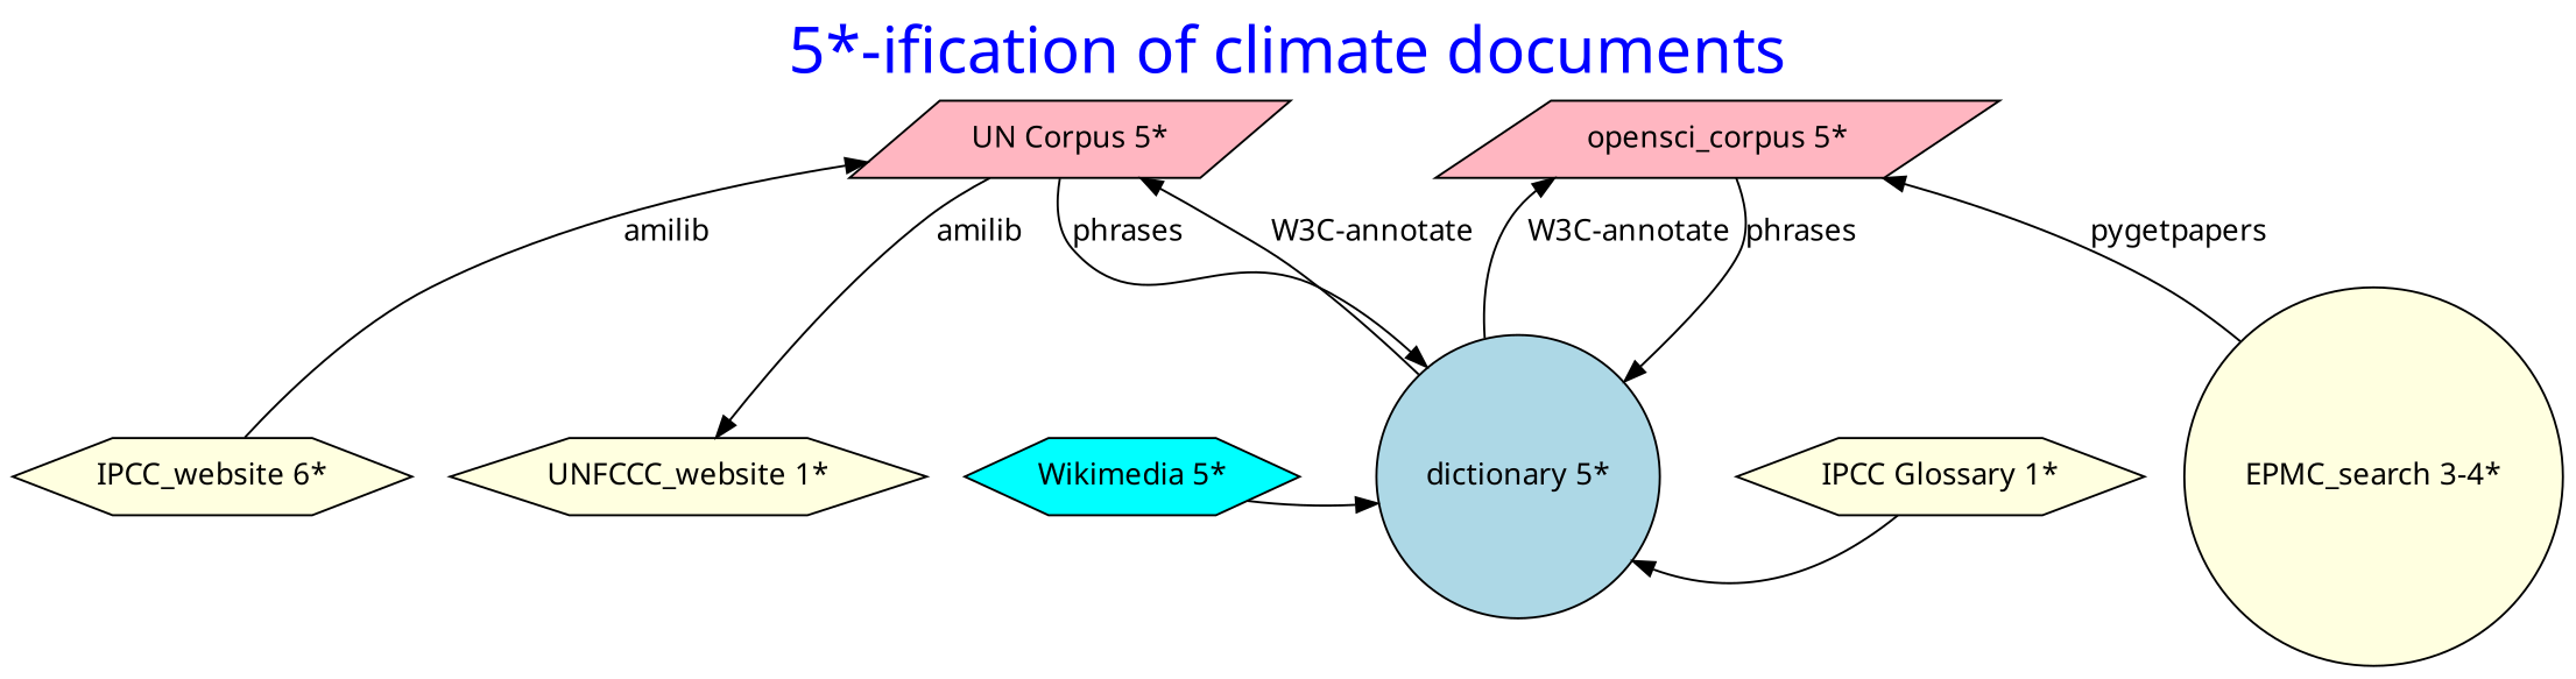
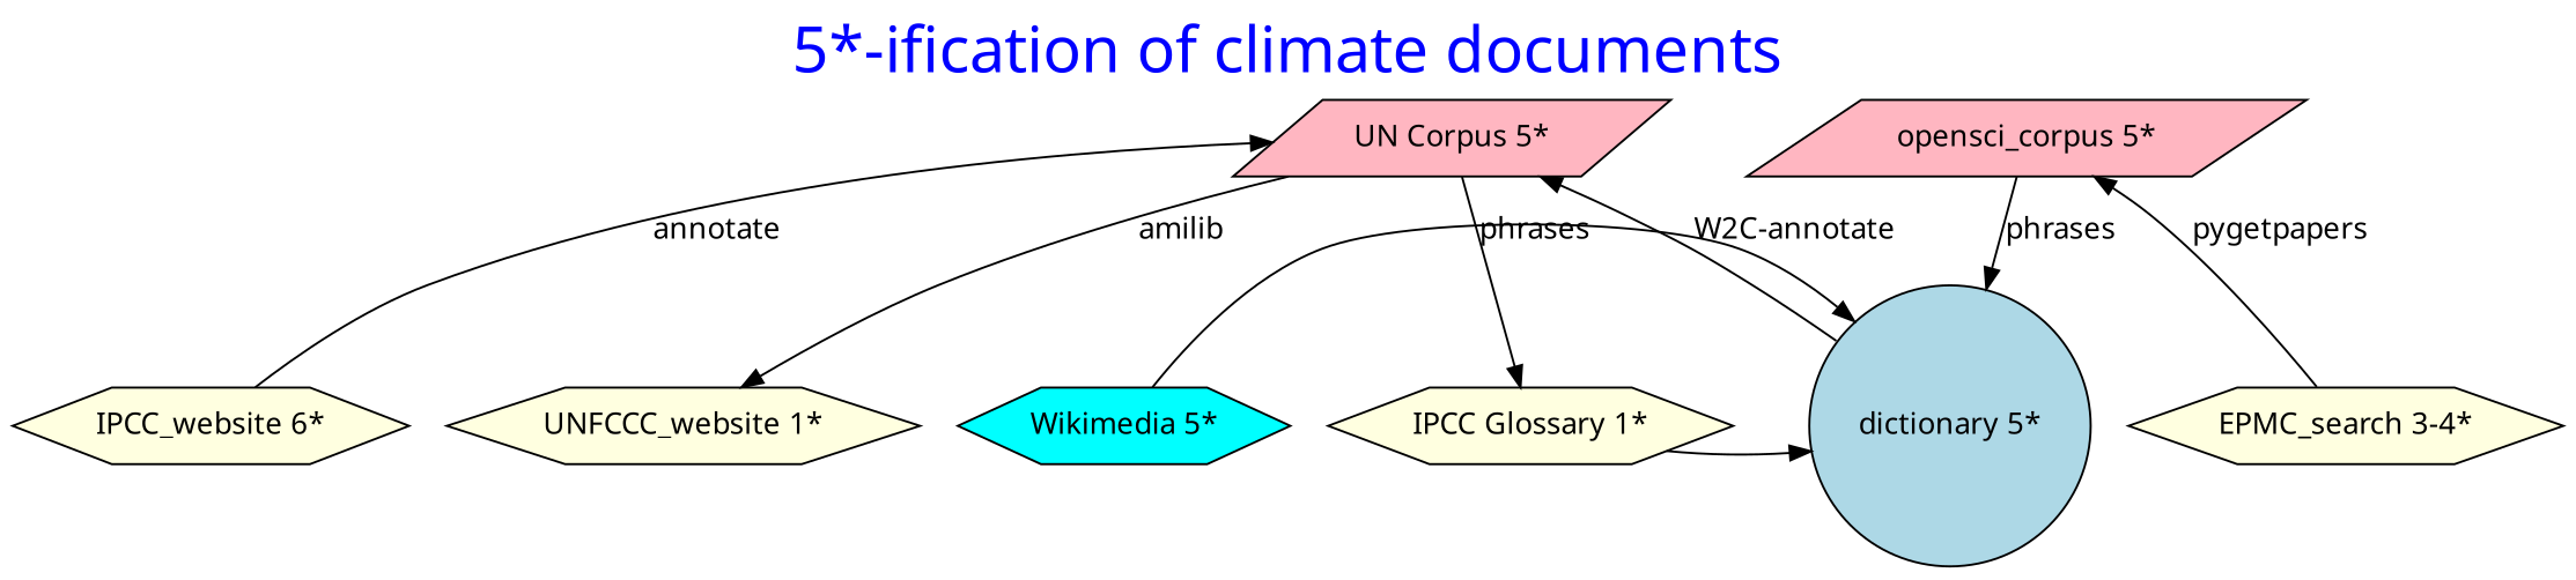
  digraph {
    compound=true
    fontcolor=blue
    fontname="Noto Sans"
    fontsize=30
    label="5*-ification of climate documents"
    labelloc=t
    rankdir=TB
    node [fillcolor=lightyellow fontname="Noto Sans" shape=hexagon style=filled]
    edge [fontname="Noto Sans" shape=box style=filled color=black]
    n1 [fillcolor=lightpink label="UN Corpus 5*" shape=parallelogram]
    n2 [fillcolor=lightpink label="opensci_corpus 5*" shape=parallelogram]
-   n3 [label="EPMC_search 3-4*" shape=circle]
+   n3 [label="EPMC_search 3-4*"]
    n4 [label="IPCC_website 6*"]
    n5 [label="UNFCCC_website 1*"]
    n6 [fillcolor=cyan label="Wikimedia 5*"]
    n7 [label="IPCC Glossary 1*"]
    n8 [fillcolor=lightblue label="dictionary 5*" shape=circle]
    subgraph sub_1 {
      color=cyan
      rank=same
      n1
      n2
    }
    subgraph sub_2 {
      rank=same
      n3
      n4
      n5
    }
    subgraph sub_3 {
      rank=same
      n6
      n7
      n8
    }
    subgraph sub_4 {
      fontcolor=lightblue
      fontsize=20
      label="\nDocuments populate dictionaries with Phrases which are\nsemantified with Wikimedia"
      labelloc=b
    }
    subgraph cluster_5 {
    }
    n1 -> n2 [style=invis color=""]
    n1 -> n5 [label=" amilib"]
-   n1 -> n8 [label="phrases   "]
+   n1 -> n7 [label="phrases   "]
    n2 -> n8 [label="phrases   "]
    n3 -> n2 [label=" pygetpapers"]
-   n4 -> n1 [label=" amilib"]
+   n4 -> n1 [label=" annotate"]
    n6 -> n8 [color=""]
    n6 -> n8 [style=invis color=""]
    n7 -> n8 [color=""]
-   n8 -> n1 [label=" W3C-annotate"]
-   n8 -> n2 [label="  W3C-annotate"]
+   n8 -> n1 [label=" W2C-annotate"]
    n8 -> n7 [style=invis color=""]
  }
